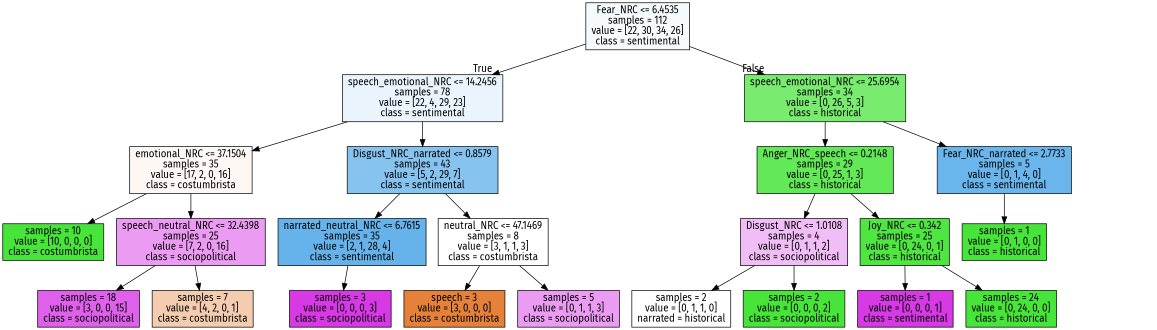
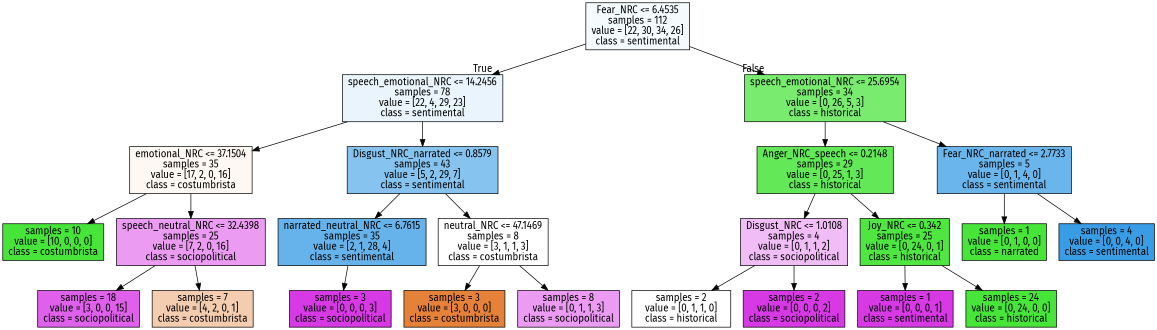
  digraph {
    fontname="Fira Sans"
    node [color=black fillcolor="#47e539ff" fontname="Fira Sans" shape=box style=filled]
    edge [fontname="Fira Sans"]
    n1 [fillcolor="#399de50c" label="Fear_NRC <= 6.4535\nsamples = 112\nvalue = [22, 30, 34, 26]\nclass = sentimental"]
    n2 [fillcolor="#399de51c" label="speech_emotional_NRC <= 14.2456\nsamples = 78\nvalue = [22, 4, 29, 23]\nclass = sentimental"]
    n3 [fillcolor="#47e539b9" label="speech_emotional_NRC <= 25.6954\nsamples = 34\nvalue = [0, 26, 5, 3]\nclass = historical"]
    n4 [fillcolor="#e581390d" label="emotional_NRC <= 37.1504\nsamples = 35\nvalue = [17, 2, 0, 16]\nclass = costumbrista"]
    n5 [fillcolor="#399de59c" label="Disgust_NRC_narrated <= 0.8579\nsamples = 43\nvalue = [5, 2, 29, 7]\nclass = sentimental"]
    n6 [fillcolor="#47e539d8" label="Anger_NRC_speech <= 0.2148\nsamples = 29\nvalue = [0, 25, 1, 3]\nclass = historical"]
    n7 [fillcolor="#399de5bf" label="Fear_NRC_narrated <= 2.7733\nsamples = 5\nvalue = [0, 1, 4, 0]\nclass = sentimental"]
    n8 [label="samples = 10\nvalue = [10, 0, 0, 0]\nclass = costumbrista"]
    n9 [fillcolor="#d739e580" label="speech_neutral_NRC <= 32.4398\nsamples = 25\nvalue = [7, 2, 0, 16]\nclass = sociopolitical"]
    n10 [fillcolor="#399de5c5" label="narrated_neutral_NRC <= 6.7615\nsamples = 35\nvalue = [2, 1, 28, 4]\nclass = sentimental"]
    n11 [fillcolor="#e5813900" label="neutral_NRC <= 47.1469\nsamples = 8\nvalue = [3, 1, 1, 3]\nclass = costumbrista"]
    n12 [fillcolor="#d739e5cc" label="samples = 18\nvalue = [3, 0, 0, 15]\nclass = sociopolitical"]
    n13 [fillcolor="#e5813966" label="samples = 7\nvalue = [4, 2, 0, 1]\nclass = costumbrista"]
    n14 [fillcolor="#d739e5ff" label="samples = 3\nvalue = [0, 0, 0, 3]\nclass = sociopolitical"]
-   n15 [fillcolor="#e58139ff" label="speech = 3\nvalue = [3, 0, 0, 0]\nclass = costumbrista"]
-   n16 [fillcolor="#d739e57f" label="samples = 5\nvalue = [0, 1, 1, 3]\nclass = sociopolitical"]
+   n15 [fillcolor="#e58139ff" label="samples = 3\nvalue = [3, 0, 0, 0]\nclass = costumbrista"]
+   n16 [fillcolor="#d739e57f" label="samples = 8\nvalue = [0, 1, 1, 3]\nclass = sociopolitical"]
    n17 [fillcolor="#d739e555" label="Disgust_NRC <= 1.0108\nsamples = 4\nvalue = [0, 1, 1, 2]\nclass = sociopolitical"]
    n18 [fillcolor="#47e539f4" label="Joy_NRC <= 0.342\nsamples = 25\nvalue = [0, 24, 0, 1]\nclass = historical"]
-   n19 [label="samples = 1\nvalue = [0, 1, 0, 0]\nclass = historical"]
-   n21 [fillcolor="#47e53900" label="samples = 2\nvalue = [0, 1, 1, 0]\nnarrated = historical"]
-   n22 [label="samples = 2\nvalue = [0, 0, 0, 2]\nclass = sociopolitical"]
+   n19 [label="samples = 1\nvalue = [0, 1, 0, 0]\nclass = narrated"]
+   n20 [fillcolor="#399de5ff" label="samples = 4\nvalue = [0, 0, 4, 0]\nclass = sentimental"]
+   n21 [fillcolor="#47e53900" label="samples = 2\nvalue = [0, 1, 1, 0]\nclass = historical"]
+   n22 [fillcolor="#d739e5ff" label="samples = 2\nvalue = [0, 0, 0, 2]\nclass = sociopolitical"]
    n23 [fillcolor="#d739e5ff" label="samples = 1\nvalue = [0, 0, 0, 1]\nclass = sentimental"]
    n24 [label="samples = 24\nvalue = [0, 24, 0, 0]\nclass = historical"]
    n1 -> n2 [headlabel=True labelangle=45 labeldistance=2.5]
    n1 -> n3 [headlabel=False labelangle=-45 labeldistance=2.5]
    n2 -> n4
    n2 -> n5
    n3 -> n6
    n3 -> n7
    n4 -> n8
    n4 -> n9
    n5 -> n10
    n5 -> n11
    n6 -> n17
    n6 -> n18
    n7 -> n19
+   n7 -> n20
    n9 -> n12
    n9 -> n13
    n10 -> n14
    n11 -> n15
    n11 -> n16
    n17 -> n21
    n17 -> n22
    n18 -> n23
    n18 -> n24
  }
